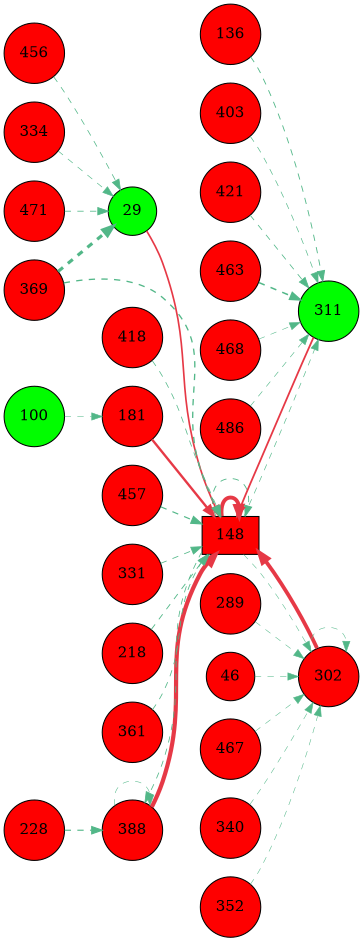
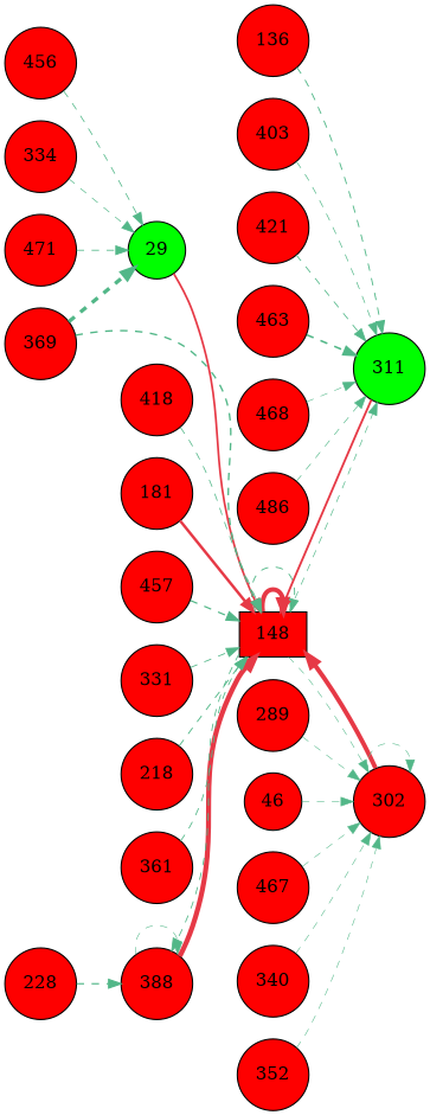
  digraph {
    rankdir=LR
    node [fillcolor="#fe0000" shape=circle style=filled]
    edge [color="#52b788" penwidth=0.50 style=dashed]
    n1 [label=388]
    n2 [label=148 shape=box]
    n3 [label=136]
    n4 [fillcolor="#00fe00" label=311]
    n5 [label=403]
    n6 [label=302]
    n7 [fillcolor="#00fe00" label=29]
    n8 [label=289]
    n9 [label=418]
    n10 [label=421]
    n11 [label=46]
    n12 [label=181]
    n13 [label=456]
    n14 [label=457]
    n15 [label=331]
    n16 [label=334]
    n17 [label=463]
    n18 [label=467]
    n19 [label=340]
    n20 [label=468]
    n21 [label=471]
    n22 [label=218]
    n23 [label=352]
    n24 [label=228]
-   n25 [fillcolor="#01fd00" label=100]
    n26 [label=486]
    n27 [label=361]
    n28 [label=369]
    n1 -> n1 [penwidth=0.51]
    n1 -> n2 [color="#e63946" penwidth=4.00 style=""]
    n2 -> n1 [penwidth=0.76]
    n2 -> n2 [color="#e63946" penwidth=3.70 style=""]
    n2 -> n2 [penwidth=0.83]
    n2 -> n4 [penwidth=0.61]
    n2 -> n6
    n3 -> n4 [penwidth=0.84]
    n4 -> n2 [color="#e63946" penwidth=1.70 style=""]
    n5 -> n4 [penwidth=0.63]
    n6 -> n2 [color="#e63946" penwidth=3.63 style=""]
    n6 -> n6
    n7 -> n2 [color="#e63946" penwidth=1.59 style=""]
    n8 -> n6
    n9 -> n2 [penwidth=0.71]
    n10 -> n4 [penwidth=0.75]
    n11 -> n6
    n12 -> n2 [color="#e63946" penwidth=2.26 style=""]
    n13 -> n7 [penwidth=0.71]
    n14 -> n2 [penwidth=1.11]
    n15 -> n2 [penwidth=0.76]
    n16 -> n7 [penwidth=0.61]
    n17 -> n4 [penwidth=1.44]
    n18 -> n6
    n19 -> n6
    n20 -> n4 [penwidth=0.51]
    n21 -> n7 [penwidth=0.78]
    n22 -> n2 [penwidth=0.84]
    n23 -> n6
    n24 -> n1 [penwidth=1.05]
-   n25 -> n12
    n26 -> n4 [penwidth=0.58]
    n27 -> n2 [penwidth=0.76]
    n28 -> n2 [penwidth=1.26]
    n28 -> n7 [penwidth=3.00]
  }
